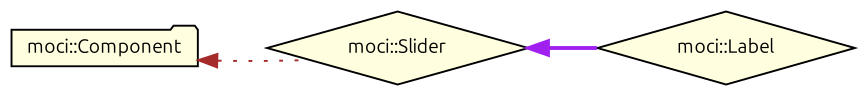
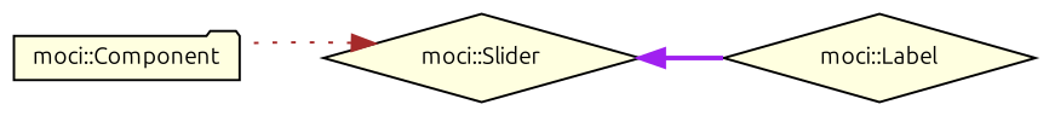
  digraph {
    fontname=Ubuntu
    rankdir=LR
    node [color=black fillcolor=lightyellow fontname=Ubuntu fontsize=10 shape=diamond style=filled]
    edge [dir=back fontname=Ubuntu fontsize=10 labelfontname=Helvetica labelfontsize=10]
    n1 [fontcolor=black height=0.2 label="moci::Component" shape=folder width=0.4]
    n2 [height=0.2 label="moci::Slider" width=0.4]
    n3 [height=0.2 label="moci::Label" width=0.4]
-   n1 -> n2 [color=brown style=dotted]
+   n2 -> n1 [color=brown style=dotted]
    n2 -> n3 [color=purple style=bold]
  }
